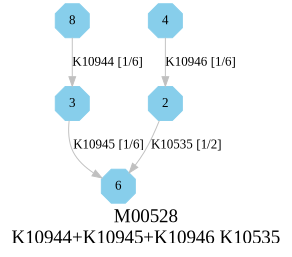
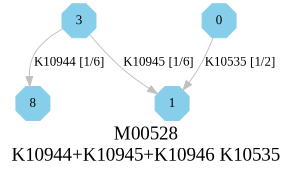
  digraph {
    fontname="Liberation Serif"
    fontsize=20
    label="M00528\nK10944+K10945+K10946 K10535"
    node [color=skyblue fontname="Liberation Serif" shape=octagon style=filled]
    edge [color=grey fontname="Liberation Serif"]
    n1 [height=.3 label=8 width=.3]
-   1 [height=.3 width=.3 label=6]
-   2 [height=.3 width=.3]
+   1 [height=.3 width=.3]
+   2 [height=.3 width=.3 label=0]
    3 [height=.3 width=.3]
-   4 [height=.3 width=.3]
    subgraph sub_1 {
      n1
      1
      2
      3
-     4
    }
-   n1 -> 3 [label="K10944 [1/6]"]
+   3 -> n1 [label="K10944 [1/6]"]
    2 -> 1 [label="K10535 [1/2]"]
    3 -> 1 [label="K10945 [1/6]"]
-   4 -> 2 [label="K10946 [1/6]"]
  }
